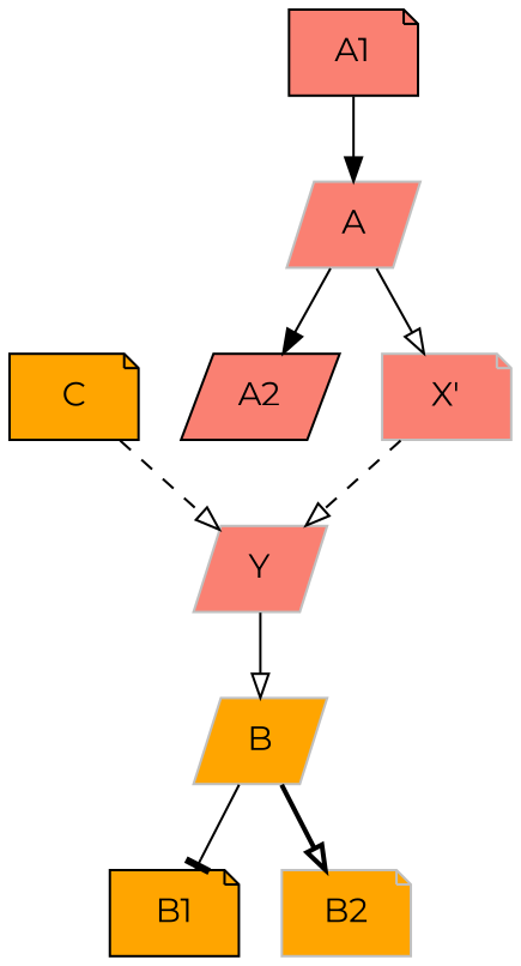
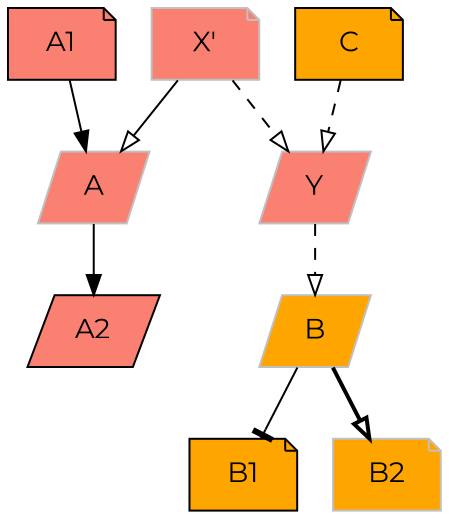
  digraph {
    fontname=Montserrat
    node [color=grey fillcolor=salmon fontname=Montserrat shape=note style=filled]
    edge [arrowhead=onormal fontname=Montserrat style=solid]
    A [shape=parallelogram]
    A2 [shape=parallelogram color=""]
    A1 [color=""]
    B [fillcolor=orange shape=parallelogram]
    B1 [fillcolor=orange color=""]
    B2 [fillcolor=orange]
    n7 [label="X'"]
    Y [shape=parallelogram]
    C [fillcolor=orange color=""]
    A -> A2 [arrowhead=normal]
    A1 -> A [arrowhead=normal]
    B -> B1 [arrowhead=tee]
    B -> B2 [style=bold]
-   A -> n7
+   n7 -> A
    n7 -> Y [style=dashed]
-   Y -> B
+   Y -> B [style=dashed]
    C -> Y [style=dashed]
  }
